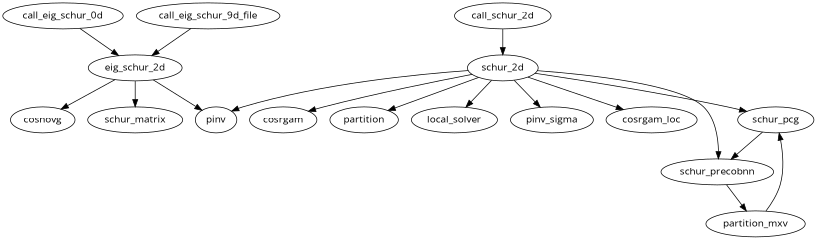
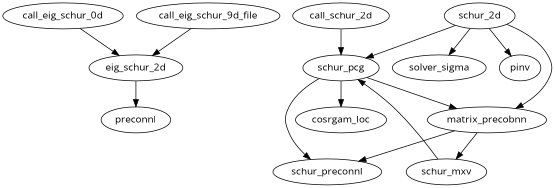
  digraph {
    fontname="Open Sans"
    node [fontname="Open Sans"]
    edge [fontname="Open Sans"]
    n1 [label=call_eig_schur_0d]
    eig_schur_2d
-   cosnovg
+   cosnovg [label=preconnl]
    n4 [label=pinv]
-   schur_matrix
    n6 [label=call_eig_schur_9d_file]
    call_schur_2d
    schur_2d
-   cosrgam
-   partition
-   local_solver
-   pinv_sigma
+   pinv_sigma [label=solver_sigma]
    n13 [label=cosrgam_loc]
    schur_pcg
-   schur_precobnn
-   schur_mxv [label=partition_mxv]
+   schur_precobnn [label=matrix_precobnn]
+   schur_preconnl
+   schur_mxv
    n1 -> eig_schur_2d
    eig_schur_2d -> cosnovg
-   eig_schur_2d -> n4
-   eig_schur_2d -> schur_matrix
    n6 -> eig_schur_2d
-   call_schur_2d -> schur_2d
+   call_schur_2d -> schur_pcg
    schur_2d -> n4
-   schur_2d -> cosrgam
-   schur_2d -> partition
-   schur_2d -> local_solver
    schur_2d -> pinv_sigma
-   schur_2d -> n13
+   schur_pcg -> n13
    schur_2d -> schur_pcg
    schur_2d -> schur_precobnn
    schur_pcg -> schur_precobnn
+   schur_pcg -> schur_preconnl
+   schur_precobnn -> schur_preconnl
    schur_precobnn -> schur_mxv
    schur_mxv -> schur_pcg
  }
